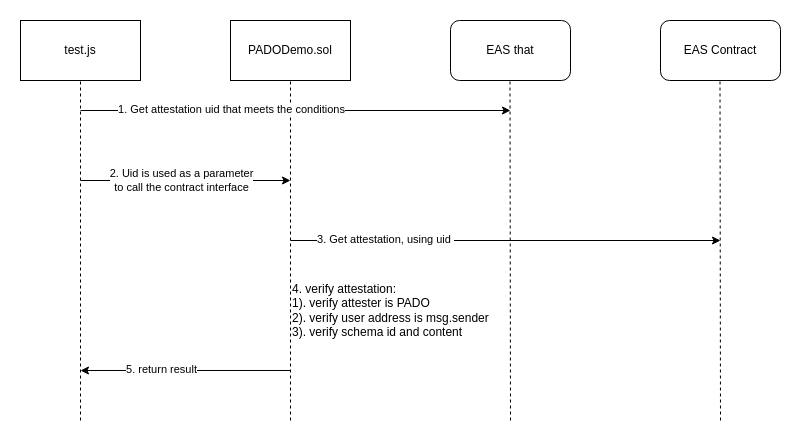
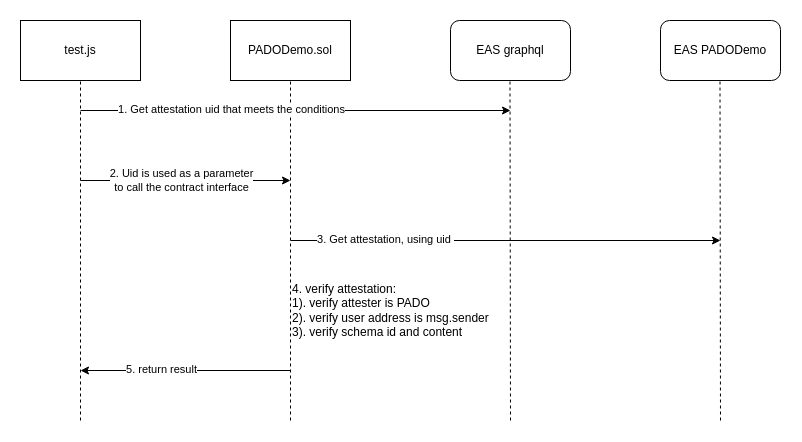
  <mxCell id="0" />
  <mxCell id="1" parent="0" />
  <mxCell id="2" value="test.js" style="whiteSpace=wrap;html=1;rounded=0;" vertex="1" parent="1"><mxGeometry x="20" y="20" width="120" height="60" as="geometry" /></mxCell>
- <mxCell id="3" value="EAS that" style="rounded=1;whiteSpace=wrap;html=1;" vertex="1" parent="1"><mxGeometry x="450" y="20" width="120" height="60" as="geometry" /></mxCell>
+ <mxCell id="3" value="EAS graphql" style="rounded=1;whiteSpace=wrap;html=1;" vertex="1" parent="1"><mxGeometry x="450" y="20" width="120" height="60" as="geometry" /></mxCell>
  <mxCell id="4" value="PADODemo.sol" style="whiteSpace=wrap;html=1;rounded=0;" vertex="1" parent="1"><mxGeometry x="230" y="20" width="120" height="60" as="geometry" /></mxCell>
- <mxCell id="5" value="EAS Contract" style="rounded=1;whiteSpace=wrap;html=1;" vertex="1" parent="1"><mxGeometry x="660" y="20" width="120" height="60" as="geometry" /></mxCell>
+ <mxCell id="5" value="EAS PADODemo" style="rounded=1;whiteSpace=wrap;html=1;" vertex="1" parent="1"><mxGeometry x="660" y="20" width="120" height="60" as="geometry" /></mxCell>
  <mxCell id="6" value="" style="endArrow=none;dashed=1;html=1;rounded=0;entryX=0.5;entryY=1;entryDx=0;entryDy=0;" edge="1" parent="1" target="2"><mxGeometry width="50" height="50" relative="1" as="geometry"><mxPoint x="80" y="420" as="sourcePoint" /><mxPoint x="140" y="130" as="targetPoint" /></mxGeometry></mxCell>
  <mxCell id="7" value="" style="endArrow=none;dashed=1;html=1;rounded=0;entryX=0.5;entryY=1;entryDx=0;entryDy=0;" edge="1" parent="1" target="4"><mxGeometry width="50" height="50" relative="1" as="geometry"><mxPoint x="290" y="420" as="sourcePoint" /><mxPoint x="289.5" y="90" as="targetPoint" /></mxGeometry></mxCell>
  <mxCell id="8" value="" style="endArrow=none;dashed=1;html=1;rounded=0;entryX=0.5;entryY=1;entryDx=0;entryDy=0;" edge="1" parent="1"><mxGeometry width="50" height="50" relative="1" as="geometry"><mxPoint x="510" y="420" as="sourcePoint" /><mxPoint x="509.5" y="80" as="targetPoint" /></mxGeometry></mxCell>
  <mxCell id="9" value="" style="endArrow=none;dashed=1;html=1;rounded=0;entryX=0.5;entryY=1;entryDx=0;entryDy=0;" edge="1" parent="1"><mxGeometry width="50" height="50" relative="1" as="geometry"><mxPoint x="720" y="420" as="sourcePoint" /><mxPoint x="719.5" y="80" as="targetPoint" /></mxGeometry></mxCell>
  <mxCell id="10" value="" style="endArrow=classic;html=1;rounded=0;" edge="1" parent="1"><mxGeometry width="50" height="50" relative="1" as="geometry"><mxPoint x="80" y="110" as="sourcePoint" /><mxPoint x="510" y="110" as="targetPoint" /></mxGeometry></mxCell>
  <mxCell id="11" value="1.&amp;nbsp;Get attestation uid that meets the conditions" style="edgeLabel;html=1;align=center;verticalAlign=middle;resizable=0;points=[];" vertex="1" connectable="0" parent="10"><mxGeometry x="-0.833" y="2" relative="1" as="geometry"><mxPoint x="114" as="offset" /></mxGeometry></mxCell>
  <mxCell id="12" value="" style="endArrow=classic;html=1;rounded=0;" edge="1" parent="1"><mxGeometry width="50" height="50" relative="1" as="geometry"><mxPoint x="80" y="180" as="sourcePoint" /><mxPoint x="290" y="180" as="targetPoint" /></mxGeometry></mxCell>
  <mxCell id="13" value="2.&amp;nbsp;Uid is used as a parameter &lt;br&gt;to call the contract interface" style="edgeLabel;html=1;align=center;verticalAlign=middle;resizable=0;points=[];" vertex="1" connectable="0" parent="12"><mxGeometry x="-0.752" y="1" relative="1" as="geometry"><mxPoint x="74" as="offset" /></mxGeometry></mxCell>
  <mxCell id="14" value="" style="endArrow=classic;html=1;rounded=0;" edge="1" parent="1"><mxGeometry width="50" height="50" relative="1" as="geometry"><mxPoint x="290" y="240" as="sourcePoint" /><mxPoint x="720" y="240" as="targetPoint" /></mxGeometry></mxCell>
  <mxCell id="15" value="3. Get attestation, using uid&amp;nbsp;" style="edgeLabel;html=1;align=center;verticalAlign=middle;resizable=0;points=[];" vertex="1" connectable="0" parent="14"><mxGeometry x="-0.828" y="2" relative="1" as="geometry"><mxPoint x="57" as="offset" /></mxGeometry></mxCell>
  <mxCell id="16" value="4. verify attestation:&lt;br&gt;1). verify attester is PADO&lt;br&gt;2). verify user address is msg.sender&lt;br&gt;3). verify schema id and content&amp;nbsp;" style="text;html=1;strokeColor=none;fillColor=none;align=left;verticalAlign=middle;whiteSpace=wrap;rounded=0;" vertex="1" parent="1"><mxGeometry x="290" y="270" width="210" height="80" as="geometry" /></mxCell>
  <mxCell id="17" value="" style="endArrow=classic;html=1;rounded=0;" edge="1" parent="1"><mxGeometry width="50" height="50" relative="1" as="geometry"><mxPoint x="290" y="370" as="sourcePoint" /><mxPoint x="80" y="370" as="targetPoint" /></mxGeometry></mxCell>
  <mxCell id="18" value="5. return result" style="edgeLabel;html=1;align=center;verticalAlign=middle;resizable=0;points=[];" vertex="1" connectable="0" parent="17"><mxGeometry x="0.495" y="-2" relative="1" as="geometry"><mxPoint x="27" as="offset" /></mxGeometry></mxCell>
